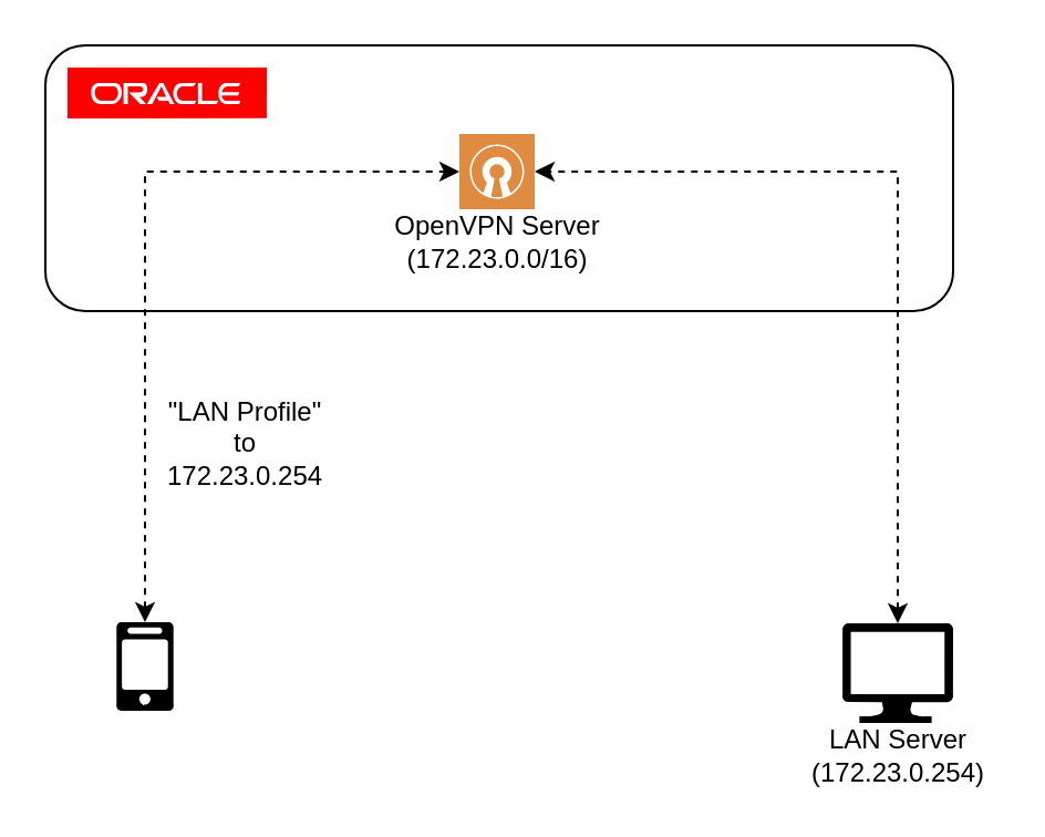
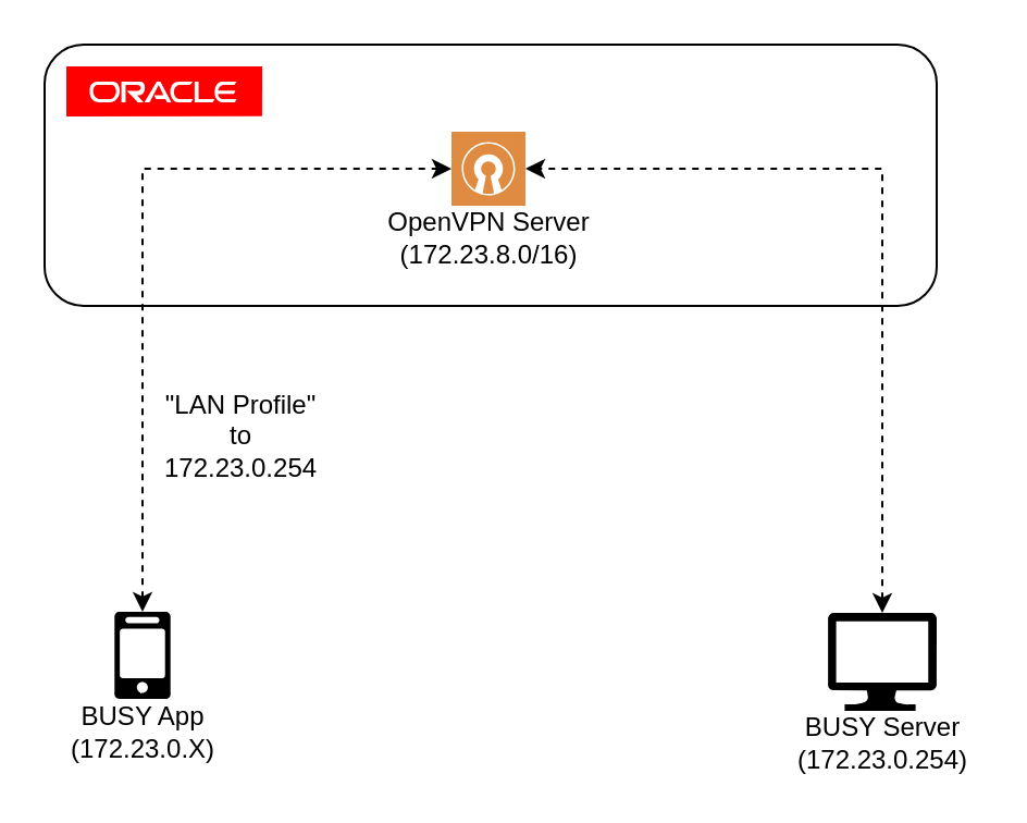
  <mxCell id="0" />
  <mxCell id="1" parent="0" />
  <mxCell id="2" value="" style="group" vertex="1" connectable="0" parent="1"><mxGeometry x="20" y="20" width="410" height="120" as="geometry" /></mxCell>
  <mxCell id="3" value="" style="rounded=1;whiteSpace=wrap;html=1;fillColor=none;" vertex="1" parent="2"><mxGeometry width="410" height="120" as="geometry" /></mxCell>
  <mxCell id="4" value="" style="group" vertex="1" connectable="0" parent="2"><mxGeometry x="169" y="40" width="90" height="64" as="geometry" /></mxCell>
  <mxCell id="5" value="" style="pointerEvents=1;shadow=0;dashed=0;html=1;strokeColor=none;fillColor=#DF8C42;labelPosition=center;verticalLabelPosition=bottom;verticalAlign=top;align=center;outlineConnect=0;shape=mxgraph.veeam2.open_vpn;" vertex="1" parent="4"><mxGeometry x="18" width="34" height="34" as="geometry" /></mxCell>
- <mxCell id="6" value="OpenVPN Server&lt;br&gt;(172.23.0.0/16)" style="text;html=1;align=center;verticalAlign=middle;resizable=0;points=[];autosize=1;strokeColor=none;" vertex="1" parent="4"><mxGeometry x="-20" y="34" width="110" height="30" as="geometry" /></mxCell>
+ <mxCell id="6" value="OpenVPN Server&lt;br&gt;(172.23.8.0/16)" style="text;html=1;align=center;verticalAlign=middle;resizable=0;points=[];autosize=1;strokeColor=none;" vertex="1" parent="4"><mxGeometry x="-20" y="34" width="110" height="30" as="geometry" /></mxCell>
  <mxCell id="7" value="" style="dashed=0;outlineConnect=0;html=1;align=center;labelPosition=center;verticalLabelPosition=bottom;verticalAlign=top;shape=mxgraph.weblogos.oracle;fillColor=#FF0000;strokeColor=none" vertex="1" parent="2"><mxGeometry x="10" y="10" width="90" height="23" as="geometry" /></mxCell>
  <mxCell id="8" value="" style="group" vertex="1" connectable="0" parent="1"><mxGeometry x="20" y="280.5" width="90" height="70" as="geometry" /></mxCell>
  <mxCell id="9" value="" style="outlineConnect=0;dashed=0;verticalLabelPosition=bottom;verticalAlign=top;align=center;html=1;shape=mxgraph.aws3.mobile_client;gradientColor=none;aspect=fixed;fillColor=#000000;" vertex="1" parent="8"><mxGeometry x="32.14" width="25.71" height="40" as="geometry" /></mxCell>
+ <mxCell id="10" value="BUSY App&lt;br&gt;(172.23.0.X)" style="text;html=1;align=center;verticalAlign=middle;resizable=0;points=[];autosize=1;strokeColor=none;" vertex="1" parent="8"><mxGeometry x="5" y="40" width="80" height="30" as="geometry" /></mxCell>
  <mxCell id="11" value="" style="group" vertex="1" connectable="0" parent="1"><mxGeometry x="380" y="281" width="70" height="75" as="geometry" /></mxCell>
  <mxCell id="12" value="" style="verticalLabelPosition=bottom;html=1;verticalAlign=top;align=center;strokeColor=none;shape=mxgraph.azure.computer;pointerEvents=1;fillColor=#000000;" vertex="1" parent="11"><mxGeometry width="50" height="45" as="geometry" /></mxCell>
- <mxCell id="13" value="LAN Server&lt;br&gt;(172.23.0.254)" style="text;html=1;align=center;verticalAlign=middle;resizable=0;points=[];autosize=1;strokeColor=none;" vertex="1" parent="11"><mxGeometry x="-20" y="45" width="90" height="30" as="geometry" /></mxCell>
+ <mxCell id="13" value="BUSY Server&lt;br&gt;(172.23.0.254)" style="text;html=1;align=center;verticalAlign=middle;resizable=0;points=[];autosize=1;strokeColor=none;" vertex="1" parent="11"><mxGeometry x="-20" y="45" width="90" height="30" as="geometry" /></mxCell>
  <mxCell id="14" value="" style="group" vertex="1" connectable="0" parent="1"><mxGeometry x="65" y="77" width="90" height="148" as="geometry" /></mxCell>
  <mxCell id="15" style="edgeStyle=orthogonalEdgeStyle;rounded=0;orthogonalLoop=1;jettySize=auto;html=1;startArrow=classic;startFill=1;dashed=1;" edge="1" parent="14" source="9" target="5"><mxGeometry relative="1" as="geometry"><Array as="points"><mxPoint /></Array></mxGeometry></mxCell>
  <mxCell id="16" value="&quot;LAN Profile&quot;&lt;br&gt;to&lt;br&gt;172.23.0.254" style="text;html=1;align=center;verticalAlign=middle;resizable=0;points=[];autosize=1;strokeColor=none;" vertex="1" parent="14"><mxGeometry y="98" width="90" height="50" as="geometry" /></mxCell>
  <mxCell id="17" value="" style="group" vertex="1" connectable="0" parent="1"><mxGeometry x="320" y="77" width="85" height="133" as="geometry" /></mxCell>
  <mxCell id="18" style="edgeStyle=orthogonalEdgeStyle;rounded=0;orthogonalLoop=1;jettySize=auto;html=1;dashed=1;startArrow=classic;startFill=1;" edge="1" parent="17" source="12" target="5"><mxGeometry relative="1" as="geometry"><Array as="points"><mxPoint x="85" /></Array></mxGeometry></mxCell>
